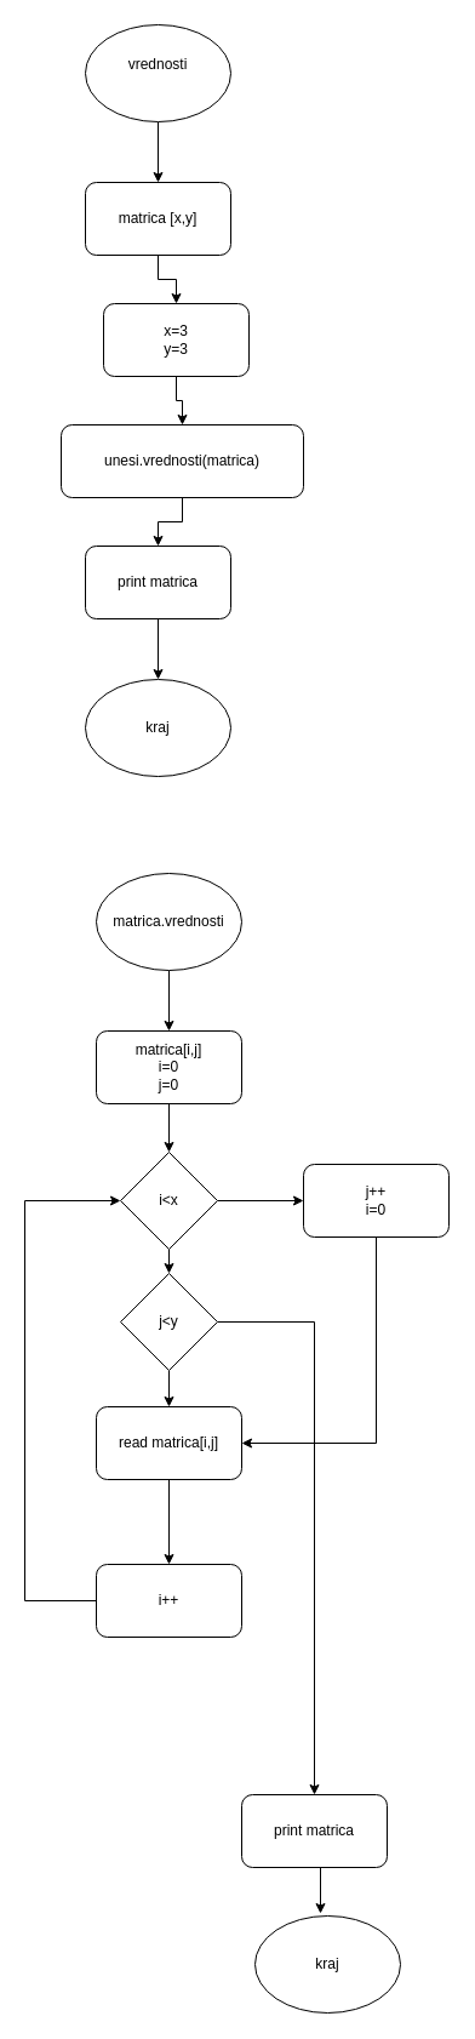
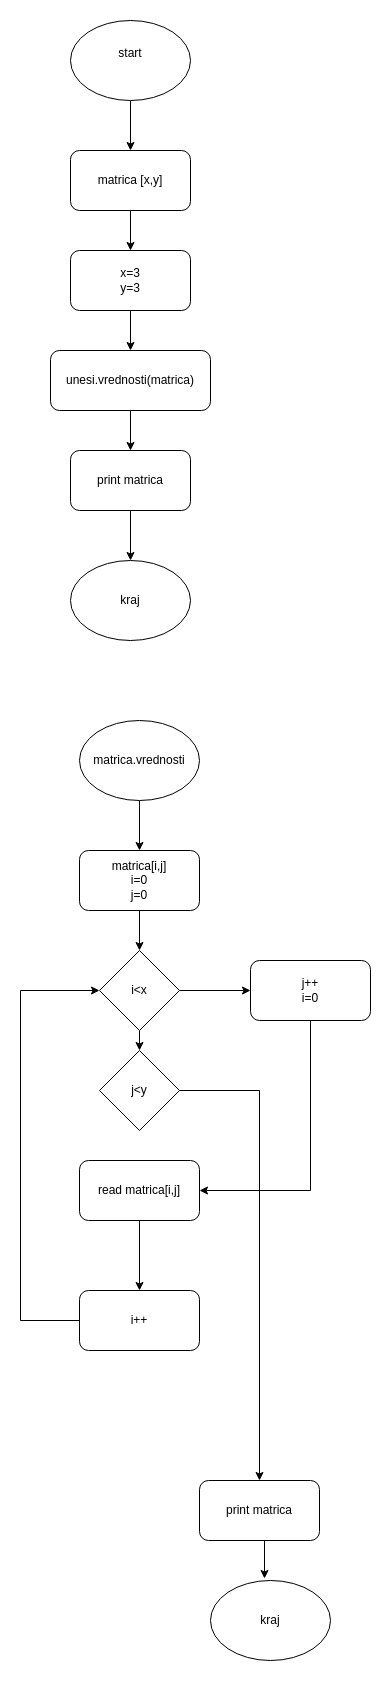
  <mxCell id="0" />
  <mxCell id="1" parent="0" />
  <mxCell id="2" style="edgeStyle=orthogonalEdgeStyle;rounded=0;orthogonalLoop=1;jettySize=auto;html=1;exitX=0.5;exitY=1;exitDx=0;exitDy=0;entryX=0.5;entryY=0;entryDx=0;entryDy=0;" edge="1" parent="1" source="3" target="5"><mxGeometry relative="1" as="geometry" /></mxCell>
- <mxCell id="3" value="vrednosti&lt;div&gt;&lt;br&gt;&lt;/div&gt;" style="ellipse;whiteSpace=wrap;html=1;" parent="1" vertex="1"><mxGeometry x="70" y="20" width="120" height="80" as="geometry" /></mxCell>
+ <mxCell id="3" value="start&lt;div&gt;&lt;br&gt;&lt;/div&gt;" style="ellipse;whiteSpace=wrap;html=1;" parent="1" vertex="1"><mxGeometry x="70" y="20" width="120" height="80" as="geometry" /></mxCell>
  <mxCell id="4" style="edgeStyle=orthogonalEdgeStyle;rounded=0;orthogonalLoop=1;jettySize=auto;html=1;exitX=0.5;exitY=1;exitDx=0;exitDy=0;entryX=0.5;entryY=0;entryDx=0;entryDy=0;" edge="1" parent="1" source="5" target="7"><mxGeometry relative="1" as="geometry" /></mxCell>
  <mxCell id="5" value="matrica [x,y]" style="rounded=1;whiteSpace=wrap;html=1;" parent="1" vertex="1"><mxGeometry x="70" y="150" width="120" height="60" as="geometry" /></mxCell>
  <mxCell id="6" style="edgeStyle=orthogonalEdgeStyle;rounded=0;orthogonalLoop=1;jettySize=auto;html=1;exitX=0.5;exitY=1;exitDx=0;exitDy=0;entryX=0.5;entryY=0;entryDx=0;entryDy=0;" edge="1" parent="1" source="7" target="9"><mxGeometry relative="1" as="geometry" /></mxCell>
- <mxCell id="7" value="x=3&lt;div&gt;y=3&lt;/div&gt;" style="rounded=1;whiteSpace=wrap;html=1;" vertex="1" parent="1"><mxGeometry x="85" y="250" width="120" height="60" as="geometry" /></mxCell>
+ <mxCell id="7" value="x=3&lt;div&gt;y=3&lt;/div&gt;" style="rounded=1;whiteSpace=wrap;html=1;" vertex="1" parent="1"><mxGeometry x="70" y="250" width="120" height="60" as="geometry" /></mxCell>
  <mxCell id="8" style="edgeStyle=orthogonalEdgeStyle;rounded=0;orthogonalLoop=1;jettySize=auto;html=1;exitX=0.5;exitY=1;exitDx=0;exitDy=0;entryX=0.5;entryY=0;entryDx=0;entryDy=0;" edge="1" parent="1" source="9" target="11"><mxGeometry relative="1" as="geometry" /></mxCell>
- <mxCell id="9" value="unesi.vrednosti(matrica)" style="rounded=1;whiteSpace=wrap;html=1;" vertex="1" parent="1"><mxGeometry x="50" y="350" width="200" height="60" as="geometry" /></mxCell>
+ <mxCell id="9" value="unesi.vrednosti(matrica)" style="rounded=1;whiteSpace=wrap;html=1;" vertex="1" parent="1"><mxGeometry x="50" y="350" width="160" height="60" as="geometry" /></mxCell>
  <mxCell id="10" style="edgeStyle=orthogonalEdgeStyle;rounded=0;orthogonalLoop=1;jettySize=auto;html=1;exitX=0.5;exitY=1;exitDx=0;exitDy=0;entryX=0.5;entryY=0;entryDx=0;entryDy=0;" edge="1" parent="1" source="11" target="12"><mxGeometry relative="1" as="geometry" /></mxCell>
  <mxCell id="11" value="print matrica" style="rounded=1;whiteSpace=wrap;html=1;" vertex="1" parent="1"><mxGeometry x="70" y="450" width="120" height="60" as="geometry" /></mxCell>
  <mxCell id="12" value="kraj" style="ellipse;whiteSpace=wrap;html=1;" vertex="1" parent="1"><mxGeometry x="70" y="560" width="120" height="80" as="geometry" /></mxCell>
  <mxCell id="13" style="edgeStyle=orthogonalEdgeStyle;rounded=0;orthogonalLoop=1;jettySize=auto;html=1;exitX=0.5;exitY=1;exitDx=0;exitDy=0;entryX=0.5;entryY=0;entryDx=0;entryDy=0;" edge="1" parent="1" source="14" target="16"><mxGeometry relative="1" as="geometry" /></mxCell>
  <mxCell id="14" value="matrica.vrednosti" style="ellipse;whiteSpace=wrap;html=1;" vertex="1" parent="1"><mxGeometry x="79" y="720" width="120" height="80" as="geometry" /></mxCell>
  <mxCell id="15" style="edgeStyle=orthogonalEdgeStyle;rounded=0;orthogonalLoop=1;jettySize=auto;html=1;exitX=0.5;exitY=1;exitDx=0;exitDy=0;entryX=0.5;entryY=0;entryDx=0;entryDy=0;" edge="1" parent="1" source="16" target="19"><mxGeometry relative="1" as="geometry" /></mxCell>
  <mxCell id="16" value="matrica[i,j]&lt;div&gt;i=0&lt;div&gt;j=0&lt;/div&gt;&lt;/div&gt;" style="rounded=1;whiteSpace=wrap;html=1;" vertex="1" parent="1"><mxGeometry x="79" y="850" width="120" height="60" as="geometry" /></mxCell>
  <mxCell id="17" style="edgeStyle=orthogonalEdgeStyle;rounded=0;orthogonalLoop=1;jettySize=auto;html=1;exitX=0.5;exitY=1;exitDx=0;exitDy=0;entryX=0.5;entryY=0;entryDx=0;entryDy=0;" edge="1" parent="1" source="19" target="26"><mxGeometry relative="1" as="geometry" /></mxCell>
  <mxCell id="18" style="edgeStyle=orthogonalEdgeStyle;rounded=0;orthogonalLoop=1;jettySize=auto;html=1;exitX=1;exitY=0.5;exitDx=0;exitDy=0;entryX=0;entryY=0.5;entryDx=0;entryDy=0;" edge="1" parent="1" source="19" target="28"><mxGeometry relative="1" as="geometry" /></mxCell>
  <mxCell id="19" value="i&amp;lt;x" style="rhombus;whiteSpace=wrap;html=1;" vertex="1" parent="1"><mxGeometry x="99" y="950" width="80" height="80" as="geometry" /></mxCell>
  <mxCell id="20" style="edgeStyle=orthogonalEdgeStyle;rounded=0;orthogonalLoop=1;jettySize=auto;html=1;exitX=0.5;exitY=1;exitDx=0;exitDy=0;entryX=0.5;entryY=0;entryDx=0;entryDy=0;" edge="1" parent="1" source="21" target="23"><mxGeometry relative="1" as="geometry" /></mxCell>
  <mxCell id="21" value="read matrica[i,j]" style="rounded=1;whiteSpace=wrap;html=1;" vertex="1" parent="1"><mxGeometry x="79" y="1160" width="120" height="60" as="geometry" /></mxCell>
  <mxCell id="22" style="edgeStyle=orthogonalEdgeStyle;rounded=0;orthogonalLoop=1;jettySize=auto;html=1;exitX=0;exitY=0.5;exitDx=0;exitDy=0;entryX=0;entryY=0.5;entryDx=0;entryDy=0;" edge="1" parent="1" source="23" target="19"><mxGeometry relative="1" as="geometry"><Array as="points"><mxPoint x="20" y="1320" /><mxPoint x="20" y="990" /></Array></mxGeometry></mxCell>
  <mxCell id="23" value="i++" style="rounded=1;whiteSpace=wrap;html=1;" vertex="1" parent="1"><mxGeometry x="79" y="1290" width="120" height="60" as="geometry" /></mxCell>
- <mxCell id="24" style="edgeStyle=orthogonalEdgeStyle;rounded=0;orthogonalLoop=1;jettySize=auto;html=1;exitX=0.5;exitY=1;exitDx=0;exitDy=0;entryX=0.5;entryY=0;entryDx=0;entryDy=0;" edge="1" parent="1" source="26" target="21"><mxGeometry relative="1" as="geometry" /></mxCell>
  <mxCell id="25" style="edgeStyle=orthogonalEdgeStyle;rounded=0;orthogonalLoop=1;jettySize=auto;html=1;exitX=1;exitY=0.5;exitDx=0;exitDy=0;" edge="1" parent="1" source="26" target="29"><mxGeometry relative="1" as="geometry"><mxPoint x="260" y="1432" as="targetPoint" /></mxGeometry></mxCell>
  <mxCell id="26" value="j&amp;lt;y" style="rhombus;whiteSpace=wrap;html=1;" vertex="1" parent="1"><mxGeometry x="99" y="1050" width="80" height="80" as="geometry" /></mxCell>
  <mxCell id="27" style="edgeStyle=orthogonalEdgeStyle;rounded=0;orthogonalLoop=1;jettySize=auto;html=1;exitX=0.5;exitY=1;exitDx=0;exitDy=0;entryX=1;entryY=0.5;entryDx=0;entryDy=0;" edge="1" parent="1" source="28" target="21"><mxGeometry relative="1" as="geometry" /></mxCell>
  <mxCell id="28" value="j++&lt;div&gt;i=0&lt;/div&gt;" style="rounded=1;whiteSpace=wrap;html=1;" vertex="1" parent="1"><mxGeometry x="250" y="960" width="120" height="60" as="geometry" /></mxCell>
  <mxCell id="29" value="print matrica" style="rounded=1;whiteSpace=wrap;html=1;" vertex="1" parent="1"><mxGeometry x="199" y="1480" width="120" height="60" as="geometry" /></mxCell>
  <mxCell id="30" value="kraj" style="ellipse;whiteSpace=wrap;html=1;" vertex="1" parent="1"><mxGeometry x="210" y="1580" width="120" height="80" as="geometry" /></mxCell>
  <mxCell id="31" style="edgeStyle=orthogonalEdgeStyle;rounded=0;orthogonalLoop=1;jettySize=auto;html=1;exitX=0.5;exitY=1;exitDx=0;exitDy=0;entryX=0.45;entryY=-0.025;entryDx=0;entryDy=0;entryPerimeter=0;" edge="1" parent="1" source="29" target="30"><mxGeometry relative="1" as="geometry" /></mxCell>
